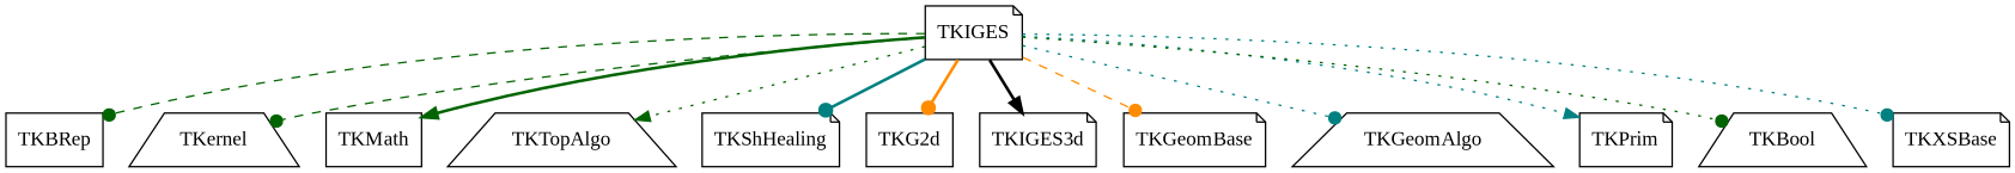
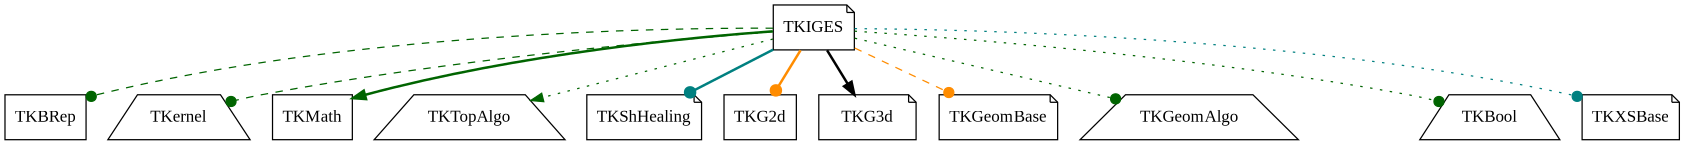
  digraph {
    aspect=1
    fontname="Liberation Serif"
    node [fontname="Liberation Serif" shape=note]
    edge [arrowhead=dot color=darkgreen fontname="Liberation Serif" style=dotted]
    TKBRep [shape=box]
    TKIGES
    TKernel [shape=trapezium]
    TKMath [shape=box]
    TKTopAlgo [shape=trapezium]
    TKShHealing
    TKG2d [shape=box]
-   TKG3d [label=TKIGES3d]
+   TKG3d
    TKGeomBase
    TKGeomAlgo [shape=trapezium]
-   TKPrim
    TKBool [shape=trapezium]
    TKXSBase
    TKIGES -> TKBRep [style=dashed]
    TKIGES -> TKernel [style=dashed]
    TKIGES -> TKMath [arrowhead=normal style=bold]
    TKIGES -> TKTopAlgo [arrowhead=normal]
    TKIGES -> TKShHealing [color=teal style=bold]
    TKIGES -> TKG2d [color=darkorange style=bold]
    TKIGES -> TKG3d [arrowhead=normal color=black style=bold]
    TKIGES -> TKGeomBase [color=darkorange style=dashed]
-   TKIGES -> TKGeomAlgo [color=teal]
-   TKIGES -> TKPrim [arrowhead=normal color=teal]
+   TKIGES -> TKGeomAlgo
    TKIGES -> TKBool
    TKIGES -> TKXSBase [color=teal]
  }
